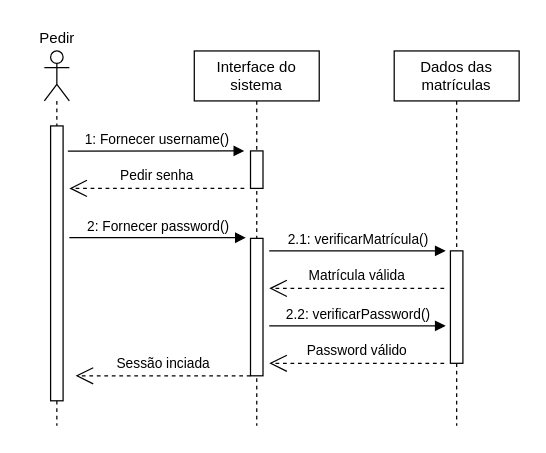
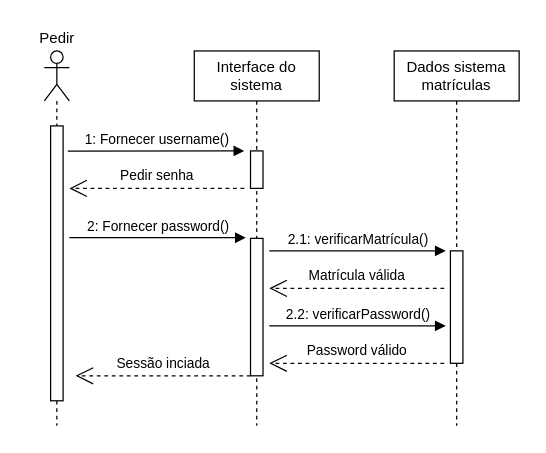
  <mxCell id="0" />
  <mxCell id="1" parent="0" />
  <mxCell id="2" value="" style="shape=umlLifeline;participant=umlActor;perimeter=lifelinePerimeter;whiteSpace=wrap;html=1;container=1;collapsible=0;recursiveResize=0;verticalAlign=top;spacingTop=36;outlineConnect=0;" parent="1" vertex="1"><mxGeometry x="35" y="40" width="20" height="300" as="geometry" /></mxCell>
  <mxCell id="3" value="" style="html=1;points=[];perimeter=orthogonalPerimeter;" parent="2" vertex="1"><mxGeometry x="5" y="60" width="10" height="220" as="geometry" /></mxCell>
  <mxCell id="4" value="Pedir" style="text;html=1;align=center;verticalAlign=middle;resizable=0;points=[];autosize=1;strokeColor=none;fillColor=none;" parent="1" vertex="1"><mxGeometry x="20" y="20" width="50" height="20" as="geometry" /></mxCell>
  <mxCell id="5" value="Interface do sistema" style="shape=umlLifeline;perimeter=lifelinePerimeter;whiteSpace=wrap;html=1;container=1;collapsible=0;recursiveResize=0;outlineConnect=0;" parent="1" vertex="1"><mxGeometry x="155" y="40" width="100" height="300" as="geometry" /></mxCell>
  <mxCell id="6" value="" style="html=1;points=[];perimeter=orthogonalPerimeter;" parent="5" vertex="1"><mxGeometry x="45" y="80" width="10" height="30" as="geometry" /></mxCell>
  <mxCell id="7" value="" style="html=1;points=[];perimeter=orthogonalPerimeter;" parent="5" vertex="1"><mxGeometry x="45" y="150" width="10" height="110" as="geometry" /></mxCell>
  <mxCell id="8" value="Sessão inciada" style="endArrow=open;endSize=12;dashed=1;html=1;rounded=0;" parent="5" edge="1"><mxGeometry y="-10" width="160" relative="1" as="geometry"><mxPoint x="45" y="260" as="sourcePoint" /><mxPoint x="-95" y="260" as="targetPoint" /><mxPoint as="offset" /></mxGeometry></mxCell>
- <mxCell id="9" value="Dados das matrículas" style="shape=umlLifeline;perimeter=lifelinePerimeter;whiteSpace=wrap;html=1;container=1;collapsible=0;recursiveResize=0;outlineConnect=0;" parent="1" vertex="1"><mxGeometry x="315" y="40" width="100" height="300" as="geometry" /></mxCell>
+ <mxCell id="9" value="Dados sistema matrículas" style="shape=umlLifeline;perimeter=lifelinePerimeter;whiteSpace=wrap;html=1;container=1;collapsible=0;recursiveResize=0;outlineConnect=0;" parent="1" vertex="1"><mxGeometry x="315" y="40" width="100" height="300" as="geometry" /></mxCell>
  <mxCell id="10" value="" style="html=1;points=[];perimeter=orthogonalPerimeter;" parent="9" vertex="1"><mxGeometry x="45" y="160" width="10" height="90" as="geometry" /></mxCell>
  <mxCell id="11" value="1: Fornecer username()" style="html=1;verticalAlign=bottom;endArrow=block;rounded=0;exitX=1.38;exitY=0.092;exitDx=0;exitDy=0;exitPerimeter=0;" parent="1" source="3" edge="1"><mxGeometry width="80" relative="1" as="geometry"><mxPoint x="55" y="120" as="sourcePoint" /><mxPoint x="195" y="120" as="targetPoint" /></mxGeometry></mxCell>
  <mxCell id="12" value="2: Fornecer password()" style="html=1;verticalAlign=bottom;endArrow=block;rounded=0;" parent="1" edge="1"><mxGeometry width="80" relative="1" as="geometry"><mxPoint x="55" y="189.5" as="sourcePoint" /><mxPoint x="196.2" y="189.5" as="targetPoint" /></mxGeometry></mxCell>
  <mxCell id="13" value="Pedir senha" style="endArrow=open;endSize=12;dashed=1;html=1;rounded=0;" parent="1" edge="1"><mxGeometry y="-10" width="160" relative="1" as="geometry"><mxPoint x="195" y="150" as="sourcePoint" /><mxPoint x="55" y="150" as="targetPoint" /><mxPoint as="offset" /></mxGeometry></mxCell>
  <mxCell id="14" value="2.1: verificarMatrícula()" style="html=1;verticalAlign=bottom;endArrow=block;rounded=0;" parent="1" edge="1"><mxGeometry width="80" relative="1" as="geometry"><mxPoint x="215" y="200" as="sourcePoint" /><mxPoint x="356.2" y="200" as="targetPoint" /></mxGeometry></mxCell>
  <mxCell id="15" value="Matrícula válida" style="endArrow=open;endSize=12;dashed=1;html=1;rounded=0;" parent="1" edge="1"><mxGeometry y="-10" width="160" relative="1" as="geometry"><mxPoint x="355" y="230" as="sourcePoint" /><mxPoint x="215" y="230" as="targetPoint" /><mxPoint as="offset" /></mxGeometry></mxCell>
  <mxCell id="16" value="2.2: verificarPassword()" style="html=1;verticalAlign=bottom;endArrow=block;rounded=0;" parent="1" edge="1"><mxGeometry width="80" relative="1" as="geometry"><mxPoint x="215" y="260" as="sourcePoint" /><mxPoint x="356.2" y="260" as="targetPoint" /></mxGeometry></mxCell>
  <mxCell id="17" value="Password válido" style="endArrow=open;endSize=12;dashed=1;html=1;rounded=0;" parent="1" edge="1"><mxGeometry y="-10" width="160" relative="1" as="geometry"><mxPoint x="355" y="290" as="sourcePoint" /><mxPoint x="215" y="290" as="targetPoint" /><mxPoint as="offset" /></mxGeometry></mxCell>
